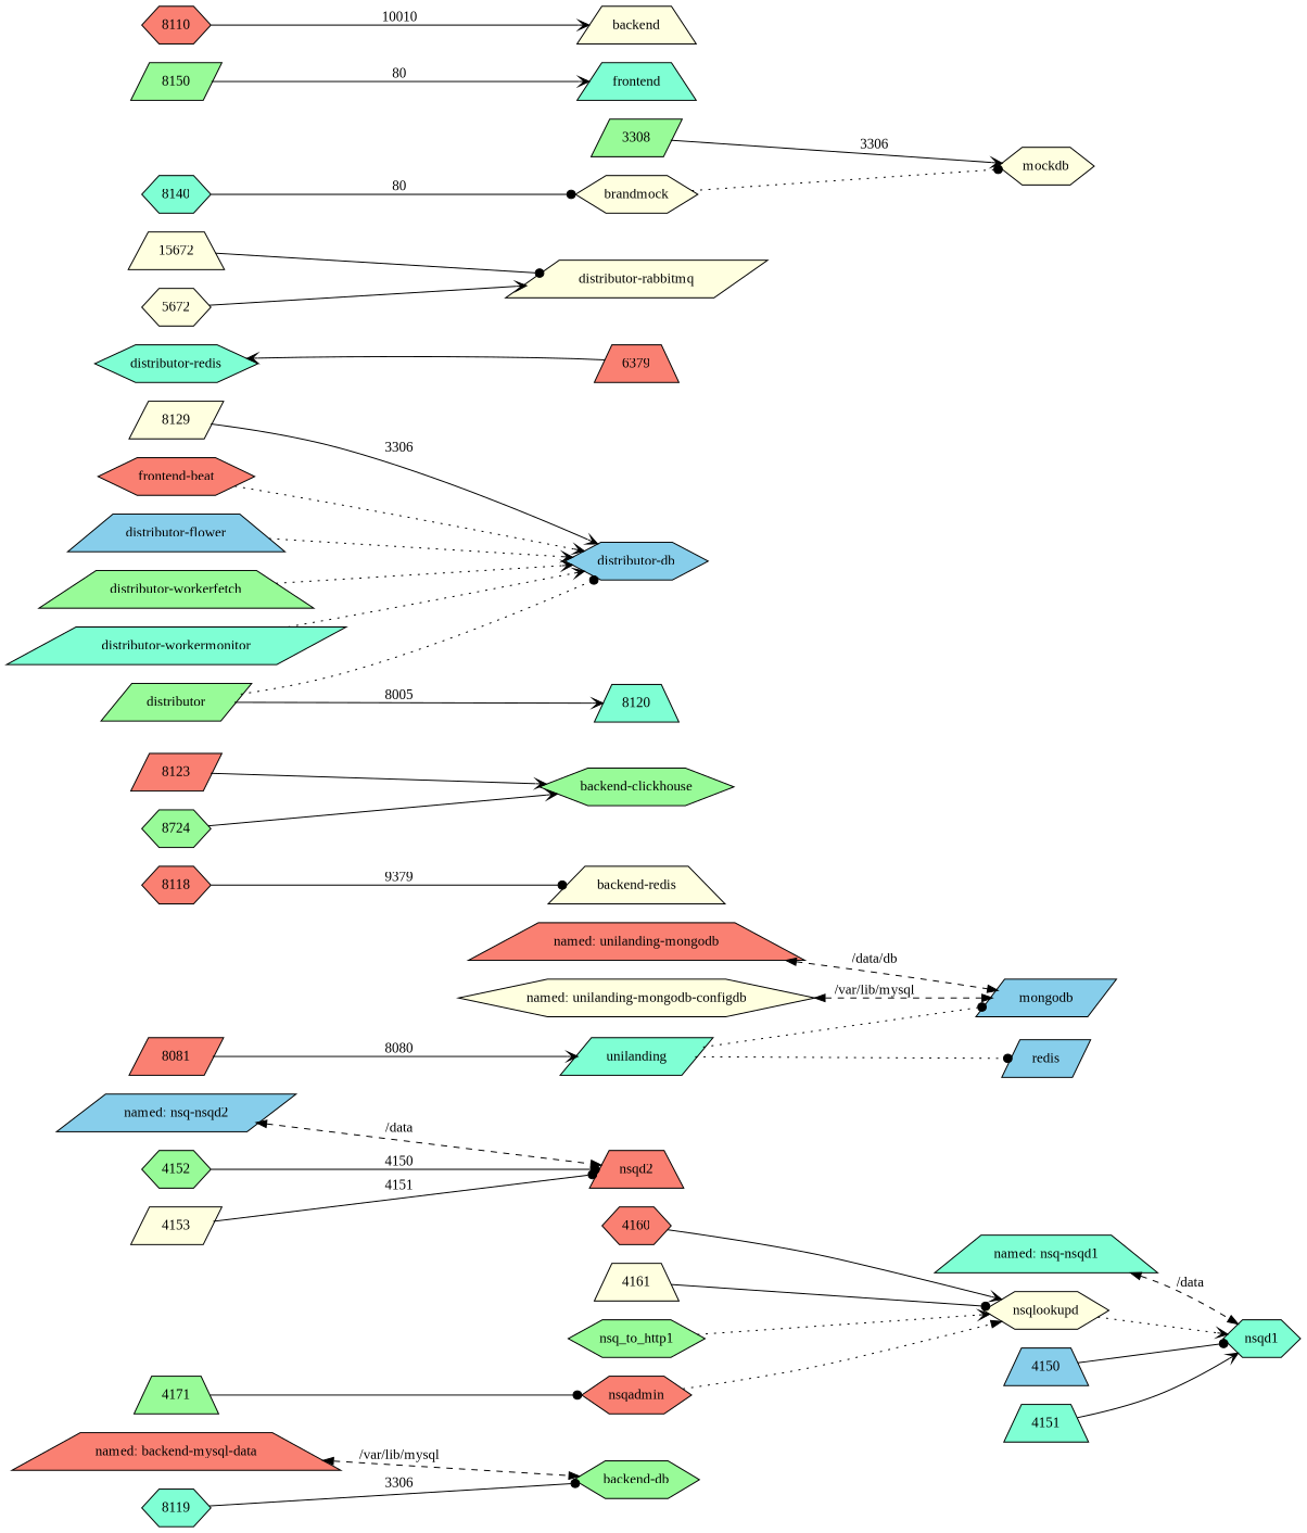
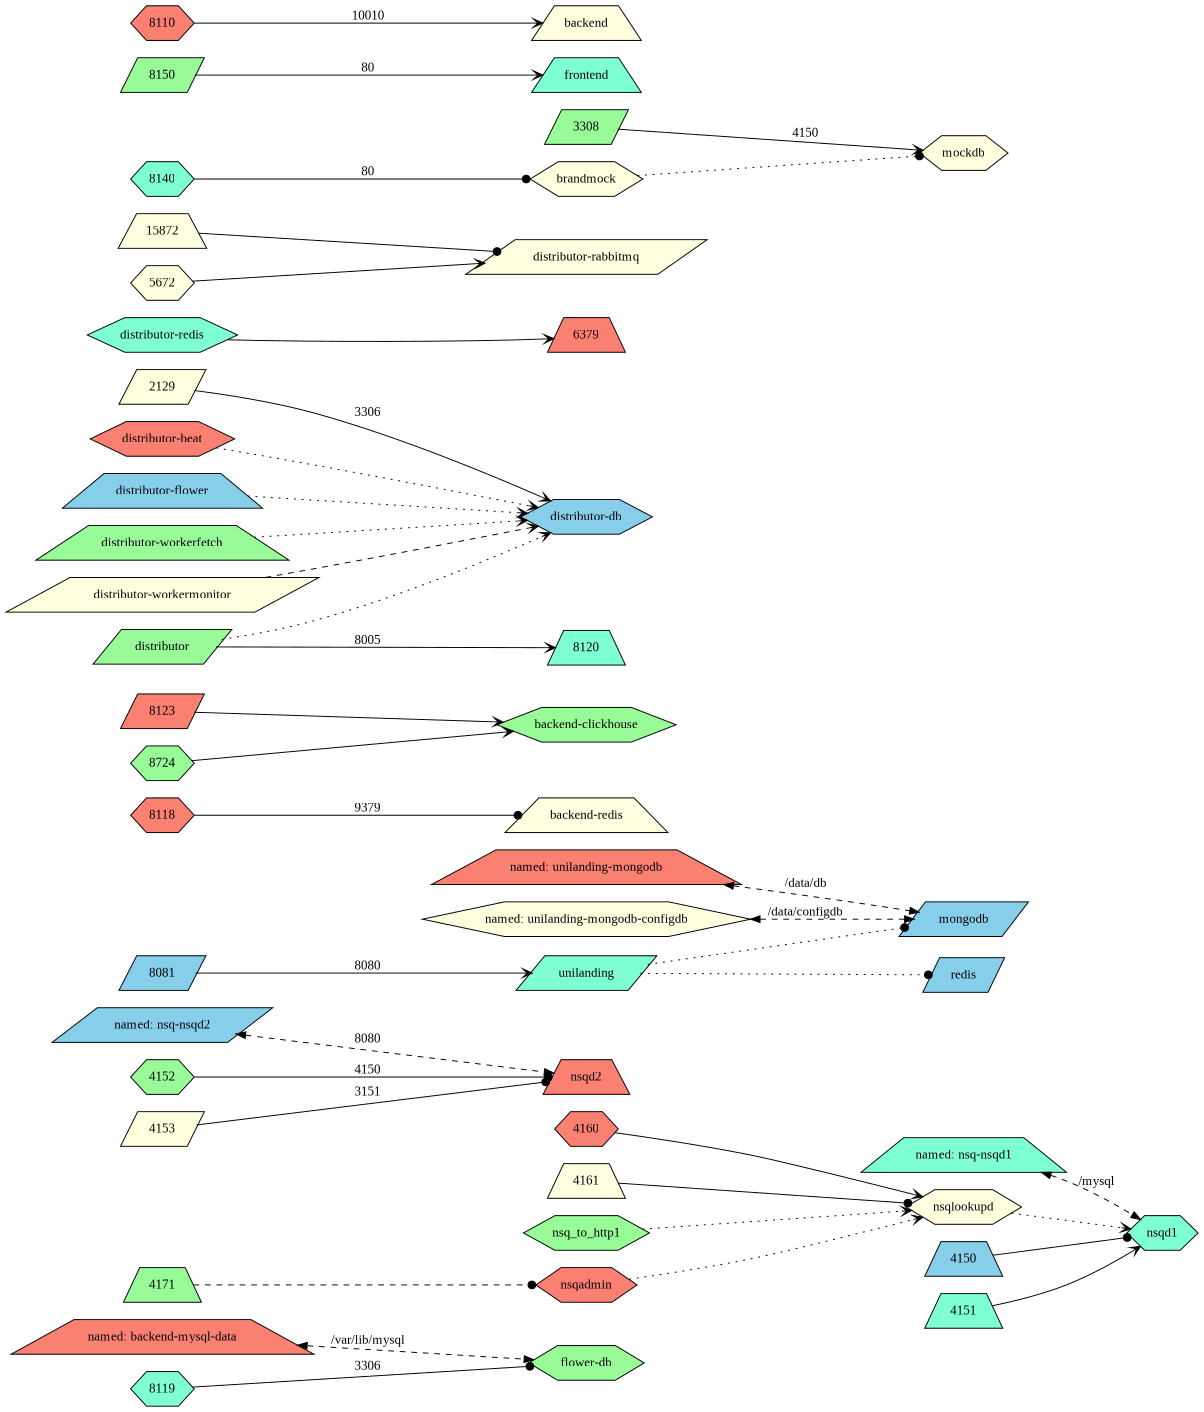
  digraph {
    bgcolor="#ffffff"
    fontname="Liberation Serif"
    rankdir=LR
    node [fillcolor=lightyellow fontname="Liberation Serif" shape=hexagon style=filled]
    edge [fontname="Liberation Serif" style=solid arrowhead=vee]
    "named: backend-mysql-data" [fillcolor=salmon shape=trapezium]
-   "backend-db" [fillcolor=palegreen]
+   "backend-db" [fillcolor=palegreen label="flower-db"]
    "named: nsq-nsqd1" [fillcolor=aquamarine shape=trapezium]
    nsqd1 [fillcolor=aquamarine]
    "named: nsq-nsqd2" [fillcolor=skyblue shape=parallelogram]
    nsqd2 [fillcolor=salmon shape=trapezium]
    "named: unilanding-mongodb" [fillcolor=salmon shape=trapezium]
    mongodb [fillcolor=skyblue shape=parallelogram]
    "named: unilanding-mongodb-configdb"
    8119 [fillcolor=aquamarine]
    "backend-redis" [shape=trapezium]
    8118 [fillcolor=salmon]
    "backend-clickhouse" [fillcolor=palegreen]
    8123 [fillcolor=salmon shape=parallelogram]
    n15 [fillcolor=palegreen label=8724]
    "distributor-db" [fillcolor=skyblue]
-   8129 [shape=parallelogram]
+   8129 [shape=parallelogram label=2129]
    "distributor-redis" [fillcolor=aquamarine]
    6379 [fillcolor=salmon shape=trapezium]
    "distributor-rabbitmq" [shape=parallelogram]
-   15672 [shape=trapezium]
+   15672 [shape=trapezium label=15872]
    5672
    nsqlookupd
    4160 [fillcolor=salmon]
    4161 [shape=trapezium]
    4150 [fillcolor=skyblue shape=trapezium]
    4151 [fillcolor=aquamarine shape=trapezium]
    nsq_to_http1 [fillcolor=palegreen]
    4152 [fillcolor=palegreen]
    4153 [shape=parallelogram]
    nsqadmin [fillcolor=salmon]
    4171 [fillcolor=palegreen shape=trapezium]
    3308 [fillcolor=palegreen shape=parallelogram]
    mockdb
    brandmock
    8140 [fillcolor=aquamarine]
    frontend [fillcolor=aquamarine shape=trapezium]
    8150 [fillcolor=palegreen shape=parallelogram]
    backend [shape=trapezium]
    8110 [fillcolor=salmon]
    redis [fillcolor=skyblue shape=parallelogram]
    unilanding [fillcolor=aquamarine shape=parallelogram]
-   8081 [fillcolor=salmon shape=parallelogram]
-   "distributor-beat" [fillcolor=salmon label="frontend-beat"]
+   8081 [fillcolor=skyblue shape=parallelogram]
+   "distributor-beat" [fillcolor=salmon]
    "distributor-flower" [fillcolor=skyblue shape=trapezium]
    "distributor-workerfetch" [fillcolor=palegreen shape=trapezium]
-   "distributor-workermonitor" [fillcolor=aquamarine shape=parallelogram]
+   "distributor-workermonitor" [shape=parallelogram]
    distributor [fillcolor=palegreen shape=parallelogram]
    8120 [fillcolor=aquamarine shape=trapezium]
    "named: backend-mysql-data" -> "backend-db" [dir=both label="/var/lib/mysql" style=dashed arrowhead=""]
-   "named: nsq-nsqd1" -> nsqd1 [dir=both label="/data" style=dashed arrowhead=""]
-   "named: nsq-nsqd2" -> nsqd2 [dir=both label="/data" style=dashed arrowhead=""]
+   "named: nsq-nsqd1" -> nsqd1 [dir=both label="/mysql" style=dashed arrowhead=""]
+   "named: nsq-nsqd2" -> nsqd2 [dir=both label=8080 style=dashed arrowhead=""]
    "named: unilanding-mongodb" -> mongodb [dir=both label="/data/db" style=dashed arrowhead=""]
-   "named: unilanding-mongodb-configdb" -> mongodb [dir=both label="/var/lib/mysql" style=dashed arrowhead=""]
+   "named: unilanding-mongodb-configdb" -> mongodb [dir=both label="/data/configdb" style=dashed arrowhead=""]
    8119 -> "backend-db" [arrowhead=dot label=3306]
    8118 -> "backend-redis" [arrowhead=dot label=9379]
    8123 -> "backend-clickhouse"
    n15 -> "backend-clickhouse"
    8129 -> "distributor-db" [label=3306]
-   6379 -> "distributor-redis"
+   "distributor-redis" -> 6379
    15672 -> "distributor-rabbitmq" [arrowhead=dot]
    5672 -> "distributor-rabbitmq"
    nsqlookupd -> nsqd1 [style=dotted]
    4160 -> nsqlookupd
    4161 -> nsqlookupd [arrowhead=dot]
    4150 -> nsqd1 [arrowhead=dot]
    4151 -> nsqd1
    nsq_to_http1 -> nsqlookupd [style=dotted]
    4152 -> nsqd2 [arrowhead=dot label=4150]
-   4153 -> nsqd2 [arrowhead=dot label=4151]
-   nsqadmin -> nsqlookupd [arrowhead=normal style=dotted]
-   4171 -> nsqadmin [arrowhead=dot]
-   3308 -> mockdb [label=3306]
+   4153 -> nsqd2 [arrowhead=dot label=3151]
+   nsqadmin -> nsqlookupd [style=dotted]
+   4171 -> nsqadmin [arrowhead=dot style=dashed]
+   3308 -> mockdb [label=4150]
    brandmock -> mockdb [arrowhead=dot style=dotted]
    8140 -> brandmock [arrowhead=dot label=80]
    8150 -> frontend [label=80]
    8110 -> backend [label=10010]
    unilanding -> mongodb [arrowhead=dot style=dotted]
    unilanding -> redis [arrowhead=dot style=dotted]
    8081 -> unilanding [label=8080]
    "distributor-beat" -> "distributor-db" [style=dotted]
    "distributor-flower" -> "distributor-db" [style=dotted]
    "distributor-workerfetch" -> "distributor-db" [style=dotted]
-   "distributor-workermonitor" -> "distributor-db" [style=dotted]
-   distributor -> "distributor-db" [arrowhead=dot style=dotted]
+   "distributor-workermonitor" -> "distributor-db" [style=dashed]
+   distributor -> "distributor-db" [style=dotted]
    distributor -> 8120 [label=8005]
  }
